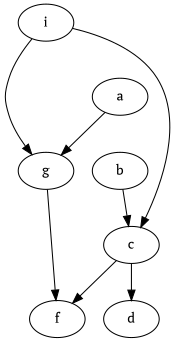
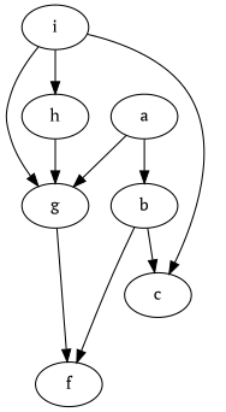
  digraph {
    fontname="PT Serif"
    node [fontname="PT Serif"]
    edge [fontname="PT Serif" weight=4]
    a
    b
    g
    c
-   d
+   h
    f
    i
+   a -> b
    a -> g [weight=8]
    b -> c [weight=8]
    g -> f [weight=2]
-   c -> d [weight=7]
-   c -> f
+   b -> f
+   h -> g [weight=1]
    i -> g [weight=6]
    i -> c [weight=2]
+   i -> h [weight=7]
  }
